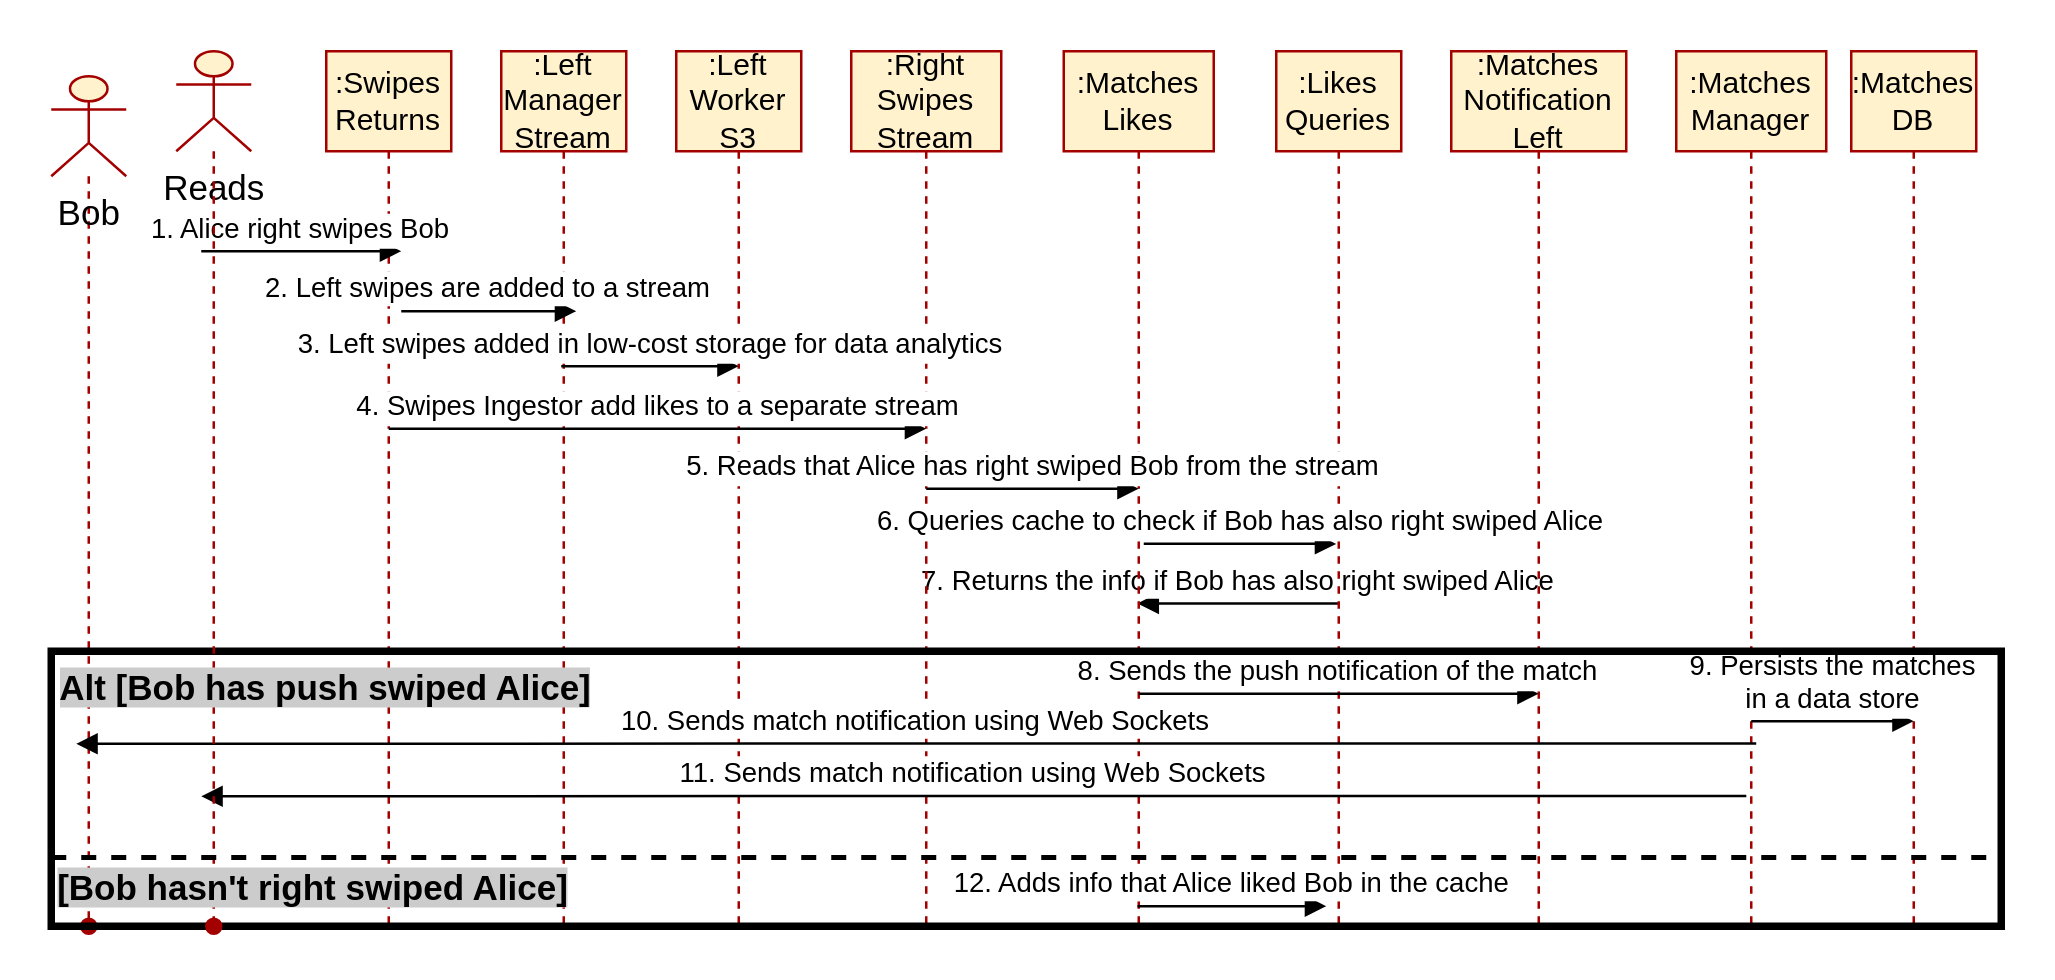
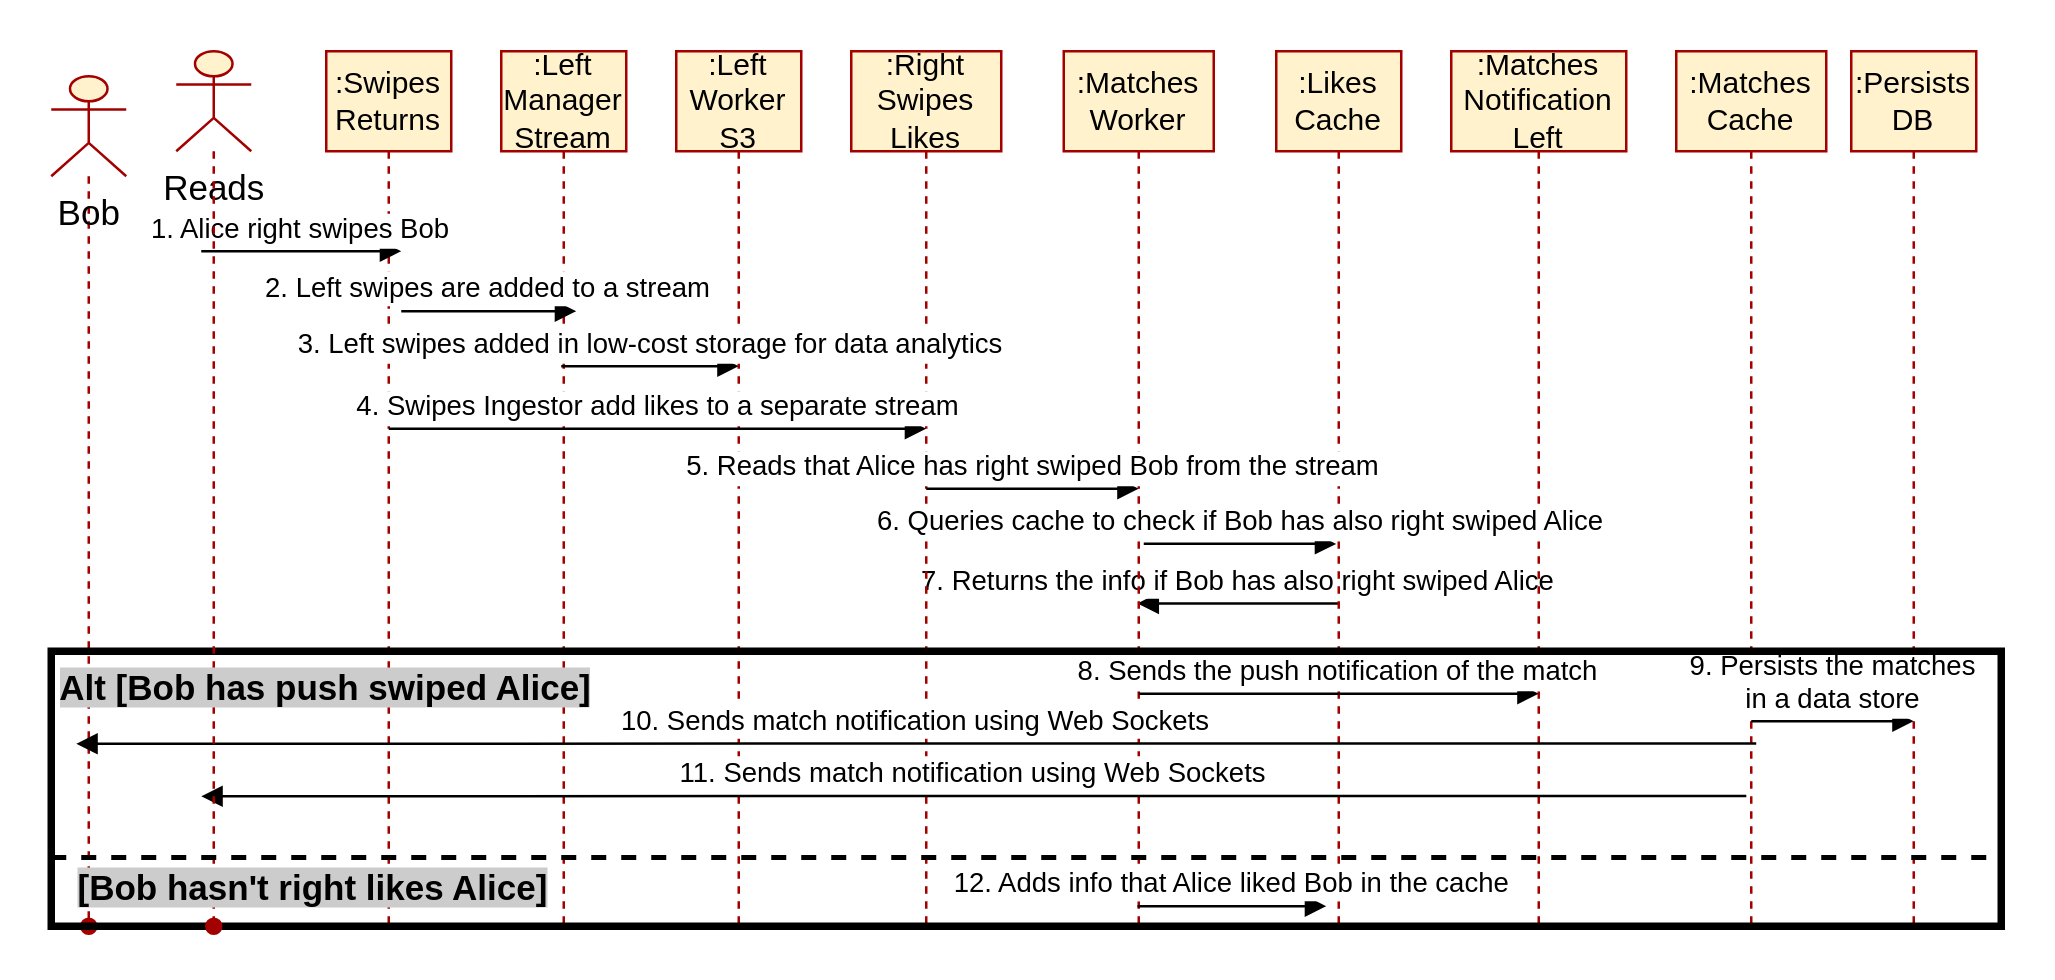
  <mxCell id="0" />
  <mxCell id="1" parent="0" />
  <mxCell id="2" value=":Swipes Returns" style="shape=umlLifeline;perimeter=lifelinePerimeter;container=1;collapsible=0;recursiveResize=0;rounded=0;shadow=0;strokeWidth=1;whiteSpace=wrap;fillColor=#fff2cc;strokeColor=#A30000;" parent="1" vertex="1"><mxGeometry x="130" y="20" width="50" height="350" as="geometry" /></mxCell>
  <mxCell id="3" value=":Left Manager Stream" style="shape=umlLifeline;perimeter=lifelinePerimeter;container=1;collapsible=0;recursiveResize=0;rounded=0;shadow=0;strokeWidth=1;whiteSpace=wrap;fillColor=#fff2cc;strokeColor=#A30000;" parent="1" vertex="1"><mxGeometry x="200" y="20" width="50" height="350" as="geometry" /></mxCell>
  <mxCell id="4" value="2. Left swipes are added to a stream" style="verticalAlign=bottom;endArrow=block;shadow=0;strokeWidth=1;exitX=0.6;exitY=0.297;exitDx=0;exitDy=0;exitPerimeter=0;" parent="3" source="2" edge="1"><mxGeometry relative="1" as="geometry"><mxPoint x="-20" y="110.0" as="sourcePoint" /><mxPoint x="30" y="104" as="targetPoint" /></mxGeometry></mxCell>
  <mxCell id="5" value="7. Returns the info if Bob has also right swiped Alice" style="verticalAlign=bottom;endArrow=block;shadow=0;strokeWidth=1;exitX=0.5;exitY=0.631;exitDx=0;exitDy=0;exitPerimeter=0;" parent="1" source="11" target="10" edge="1"><mxGeometry relative="1" as="geometry"><mxPoint x="345" y="170" as="sourcePoint" /><mxPoint x="190" y="140" as="targetPoint" /></mxGeometry></mxCell>
  <mxCell id="6" value="Reads" style="shape=umlActor;verticalLabelPosition=bottom;verticalAlign=top;html=1;outlineConnect=0;labelBackgroundColor=none;fontSize=14;strokeColor=#A30000;fillColor=#fff2cc;" vertex="1" parent="1"><mxGeometry x="70" y="20" width="30" height="40" as="geometry" /></mxCell>
  <mxCell id="7" style="edgeStyle=orthogonalEdgeStyle;rounded=0;orthogonalLoop=1;jettySize=auto;html=1;dashed=1;fontSize=14;startArrow=none;startFill=0;endArrow=oval;endFill=1;strokeColor=#A30000;strokeWidth=1;" edge="1" parent="1" source="8"><mxGeometry relative="1" as="geometry"><mxPoint x="35" y="370" as="targetPoint" /></mxGeometry></mxCell>
  <mxCell id="8" value="Bob" style="shape=umlActor;verticalLabelPosition=bottom;verticalAlign=top;html=1;outlineConnect=0;labelBackgroundColor=none;fontSize=14;strokeColor=#A30000;fillColor=#fff2cc;" vertex="1" parent="1"><mxGeometry x="20" y="30" width="30" height="40" as="geometry" /></mxCell>
  <mxCell id="9" value=":Left Worker S3" style="shape=umlLifeline;perimeter=lifelinePerimeter;container=1;collapsible=0;recursiveResize=0;rounded=0;shadow=0;strokeWidth=1;whiteSpace=wrap;fillColor=#fff2cc;strokeColor=#A30000;" vertex="1" parent="1"><mxGeometry x="270" y="20" width="50" height="350" as="geometry" /></mxCell>
- <mxCell id="10" value=":Matches Likes" style="shape=umlLifeline;perimeter=lifelinePerimeter;container=1;collapsible=0;recursiveResize=0;rounded=0;shadow=0;strokeWidth=1;whiteSpace=wrap;fillColor=#fff2cc;strokeColor=#A30000;" vertex="1" parent="1"><mxGeometry x="425" y="20" width="60" height="350" as="geometry" /></mxCell>
- <mxCell id="11" value=":Likes Queries" style="shape=umlLifeline;perimeter=lifelinePerimeter;container=1;collapsible=0;recursiveResize=0;rounded=0;shadow=0;strokeWidth=1;whiteSpace=wrap;fillColor=#fff2cc;strokeColor=#A30000;" vertex="1" parent="1"><mxGeometry x="510" y="20" width="50" height="350" as="geometry" /></mxCell>
+ <mxCell id="10" value=":Matches Worker" style="shape=umlLifeline;perimeter=lifelinePerimeter;container=1;collapsible=0;recursiveResize=0;rounded=0;shadow=0;strokeWidth=1;whiteSpace=wrap;fillColor=#fff2cc;strokeColor=#A30000;" vertex="1" parent="1"><mxGeometry x="425" y="20" width="60" height="350" as="geometry" /></mxCell>
+ <mxCell id="11" value=":Likes Cache" style="shape=umlLifeline;perimeter=lifelinePerimeter;container=1;collapsible=0;recursiveResize=0;rounded=0;shadow=0;strokeWidth=1;whiteSpace=wrap;fillColor=#fff2cc;strokeColor=#A30000;" vertex="1" parent="1"><mxGeometry x="510" y="20" width="50" height="350" as="geometry" /></mxCell>
  <mxCell id="12" value=":Matches Notification Left" style="shape=umlLifeline;perimeter=lifelinePerimeter;container=1;collapsible=0;recursiveResize=0;rounded=0;shadow=0;strokeWidth=1;whiteSpace=wrap;fillColor=#fff2cc;strokeColor=#A30000;" vertex="1" parent="1"><mxGeometry x="580" y="20" width="70" height="350" as="geometry" /></mxCell>
- <mxCell id="13" value=":Matches Manager" style="shape=umlLifeline;perimeter=lifelinePerimeter;container=1;collapsible=0;recursiveResize=0;rounded=0;shadow=0;strokeWidth=1;whiteSpace=wrap;fillColor=#fff2cc;strokeColor=#A30000;" vertex="1" parent="1"><mxGeometry x="670" y="20" width="60" height="350" as="geometry" /></mxCell>
- <mxCell id="14" value=":Right Swipes Stream" style="shape=umlLifeline;perimeter=lifelinePerimeter;container=1;collapsible=0;recursiveResize=0;rounded=0;shadow=0;strokeWidth=1;whiteSpace=wrap;fillColor=#fff2cc;strokeColor=#A30000;" vertex="1" parent="1"><mxGeometry x="340" y="20" width="60" height="350" as="geometry" /></mxCell>
- <mxCell id="15" value=":Matches DB" style="shape=umlLifeline;perimeter=lifelinePerimeter;container=1;collapsible=0;recursiveResize=0;rounded=0;shadow=0;strokeWidth=1;whiteSpace=wrap;fillColor=#fff2cc;strokeColor=#A30000;" vertex="1" parent="1"><mxGeometry x="740" y="20" width="50" height="350" as="geometry" /></mxCell>
+ <mxCell id="13" value=":Matches Cache" style="shape=umlLifeline;perimeter=lifelinePerimeter;container=1;collapsible=0;recursiveResize=0;rounded=0;shadow=0;strokeWidth=1;whiteSpace=wrap;fillColor=#fff2cc;strokeColor=#A30000;" vertex="1" parent="1"><mxGeometry x="670" y="20" width="60" height="350" as="geometry" /></mxCell>
+ <mxCell id="14" value=":Right Swipes Likes" style="shape=umlLifeline;perimeter=lifelinePerimeter;container=1;collapsible=0;recursiveResize=0;rounded=0;shadow=0;strokeWidth=1;whiteSpace=wrap;fillColor=#fff2cc;strokeColor=#A30000;" vertex="1" parent="1"><mxGeometry x="340" y="20" width="60" height="350" as="geometry" /></mxCell>
+ <mxCell id="15" value=":Persists DB" style="shape=umlLifeline;perimeter=lifelinePerimeter;container=1;collapsible=0;recursiveResize=0;rounded=0;shadow=0;strokeWidth=1;whiteSpace=wrap;fillColor=#fff2cc;strokeColor=#A30000;" vertex="1" parent="1"><mxGeometry x="740" y="20" width="50" height="350" as="geometry" /></mxCell>
  <mxCell id="16" value="1. Alice right swipes Bob" style="verticalAlign=bottom;startArrow=none;endArrow=block;startSize=8;shadow=0;strokeWidth=1;startFill=0;" parent="1" edge="1"><mxGeometry relative="1" as="geometry"><mxPoint x="80" y="100" as="sourcePoint" /><mxPoint x="160" y="100" as="targetPoint" /></mxGeometry></mxCell>
  <mxCell id="17" value="3. Left swipes added in low-cost storage for data analytics" style="verticalAlign=bottom;endArrow=block;shadow=0;strokeWidth=1;exitX=0.48;exitY=0.36;exitDx=0;exitDy=0;exitPerimeter=0;" edge="1" parent="1" source="3"><mxGeometry relative="1" as="geometry"><mxPoint x="230" y="140" as="sourcePoint" /><mxPoint x="295" y="146" as="targetPoint" /></mxGeometry></mxCell>
  <mxCell id="18" value="4. Swipes Ingestor add likes to a separate stream" style="verticalAlign=bottom;endArrow=block;shadow=0;strokeWidth=1;" edge="1" parent="1"><mxGeometry relative="1" as="geometry"><mxPoint x="155" y="171" as="sourcePoint" /><mxPoint x="370" y="171" as="targetPoint" /></mxGeometry></mxCell>
  <mxCell id="19" value="5. Reads that Alice has right swiped Bob from the stream" style="verticalAlign=bottom;endArrow=block;shadow=0;strokeWidth=1;" edge="1" parent="1"><mxGeometry relative="1" as="geometry"><mxPoint x="370" y="195" as="sourcePoint" /><mxPoint x="455" y="195" as="targetPoint" /></mxGeometry></mxCell>
  <mxCell id="20" value="6. Queries cache to check if Bob has also right swiped Alice" style="verticalAlign=bottom;endArrow=block;shadow=0;strokeWidth=1;entryX=0.48;entryY=0.563;entryDx=0;entryDy=0;entryPerimeter=0;" edge="1" parent="1" target="11"><mxGeometry relative="1" as="geometry"><mxPoint x="457" y="217" as="sourcePoint" /><mxPoint x="465" y="205" as="targetPoint" /></mxGeometry></mxCell>
  <mxCell id="21" value="8. Sends the push notification of the match" style="verticalAlign=bottom;endArrow=block;shadow=0;strokeWidth=1;" edge="1" parent="1"><mxGeometry relative="1" as="geometry"><mxPoint x="455" y="277" as="sourcePoint" /><mxPoint x="615" y="277" as="targetPoint" /></mxGeometry></mxCell>
  <mxCell id="22" value="9. Persists the matches&#10;in a data store" style="verticalAlign=bottom;endArrow=block;shadow=0;strokeWidth=1;" edge="1" parent="1"><mxGeometry relative="1" as="geometry"><mxPoint x="700" y="288" as="sourcePoint" /><mxPoint x="765" y="288" as="targetPoint" /></mxGeometry></mxCell>
  <mxCell id="23" value="10. Sends match notification using Web Sockets" style="verticalAlign=bottom;endArrow=block;shadow=0;strokeWidth=1;exitX=0.533;exitY=0.791;exitDx=0;exitDy=0;exitPerimeter=0;" edge="1" parent="1" source="13"><mxGeometry relative="1" as="geometry"><mxPoint x="545" y="250.85" as="sourcePoint" /><mxPoint x="30" y="297" as="targetPoint" /></mxGeometry></mxCell>
  <mxCell id="24" value="11. Sends match notification using Web Sockets" style="verticalAlign=bottom;endArrow=block;shadow=0;strokeWidth=1;exitX=0.467;exitY=0.851;exitDx=0;exitDy=0;exitPerimeter=0;" edge="1" parent="1" source="13"><mxGeometry relative="1" as="geometry"><mxPoint x="711.98" y="306.85" as="sourcePoint" /><mxPoint x="80" y="318" as="targetPoint" /></mxGeometry></mxCell>
  <mxCell id="25" value="12. Adds info that Alice liked Bob in the cache" style="verticalAlign=bottom;endArrow=block;shadow=0;strokeWidth=1;entryX=0.4;entryY=0.977;entryDx=0;entryDy=0;entryPerimeter=0;" edge="1" parent="1" source="10" target="11"><mxGeometry relative="1" as="geometry"><mxPoint x="465" y="287" as="sourcePoint" /><mxPoint x="625" y="287" as="targetPoint" /></mxGeometry></mxCell>
  <mxCell id="26" value="" style="rounded=0;whiteSpace=wrap;html=1;labelBackgroundColor=none;fontSize=14;strokeColor=#000000;fillColor=none;strokeWidth=3;" vertex="1" parent="1"><mxGeometry x="20" y="260" width="780" height="110" as="geometry" /></mxCell>
  <mxCell id="27" value="" style="edgeStyle=orthogonalEdgeStyle;rounded=0;orthogonalLoop=1;jettySize=auto;html=1;dashed=1;fontSize=14;startArrow=none;startFill=0;endArrow=oval;endFill=1;strokeColor=#A30000;strokeWidth=1;" edge="1" parent="1" source="6"><mxGeometry relative="1" as="geometry"><mxPoint x="85" y="370" as="targetPoint" /><mxPoint x="85" y="60" as="sourcePoint" /></mxGeometry></mxCell>
  <mxCell id="28" value="" style="endArrow=none;dashed=1;html=1;rounded=0;fontSize=14;strokeColor=#000000;strokeWidth=2;exitX=0;exitY=0.75;exitDx=0;exitDy=0;entryX=1;entryY=0.75;entryDx=0;entryDy=0;" edge="1" parent="1" source="26" target="26"><mxGeometry width="50" height="50" relative="1" as="geometry"><mxPoint x="380" y="220" as="sourcePoint" /><mxPoint x="430" y="170" as="targetPoint" /></mxGeometry></mxCell>
  <mxCell id="29" value="&lt;span style=&quot;background-color: rgb(204 , 204 , 204)&quot;&gt;&lt;b&gt;&lt;font style=&quot;font-size: 14px&quot;&gt;Alt [Bob has push swiped Alice]&lt;/font&gt;&lt;/b&gt;&lt;/span&gt;" style="text;html=1;strokeColor=none;fillColor=none;align=center;verticalAlign=middle;whiteSpace=wrap;rounded=0;labelBackgroundColor=none;fontSize=14;strokeWidth=1;" vertex="1" parent="1"><mxGeometry x="20" y="260" width="220" height="30" as="geometry" /></mxCell>
- <mxCell id="30" value="&lt;span style=&quot;background-color: rgb(204 , 204 , 204)&quot;&gt;&lt;b&gt;[Bob hasn't right swiped Alice]&lt;/b&gt;&lt;/span&gt;" style="text;html=1;strokeColor=none;fillColor=none;align=center;verticalAlign=middle;whiteSpace=wrap;rounded=0;labelBackgroundColor=none;fontSize=14;" vertex="1" parent="1"><mxGeometry x="20" y="340" width="210" height="30" as="geometry" /></mxCell>
+ <mxCell id="30" value="&lt;span style=&quot;background-color: rgb(204 , 204 , 204)&quot;&gt;&lt;b&gt;[Bob hasn't right likes Alice]&lt;/b&gt;&lt;/span&gt;" style="text;html=1;strokeColor=none;fillColor=none;align=center;verticalAlign=middle;whiteSpace=wrap;rounded=0;labelBackgroundColor=none;fontSize=14;" vertex="1" parent="1"><mxGeometry x="20" y="340" width="210" height="30" as="geometry" /></mxCell>
